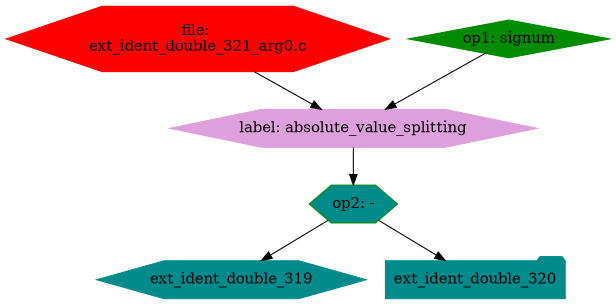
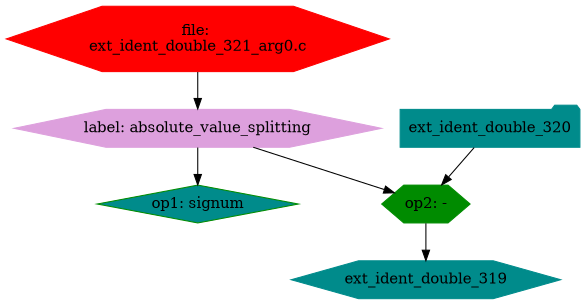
  digraph {
    node [color=green4 shape=hexagon style=filled]
    n1 [color=red label="file: \next_ident_double_321_arg0.c"]
    n2 [color=plum label="label: absolute_value_splitting"]
-   n3 [label="op1: signum" shape=diamond]
-   n4 [label="op2: -" fillcolor=cyan4]
+   n3 [label="op1: signum" shape=diamond fillcolor=cyan4]
+   n4 [label="op2: -"]
    n5 [color=cyan4 label=ext_ident_double_319]
    n6 [color=cyan4 label=ext_ident_double_320 shape=folder]
    n1 -> n2
-   n3 -> n2
+   n2 -> n3
    n2 -> n4
    n4 -> n5
-   n4 -> n6
+   n6 -> n4
  }
